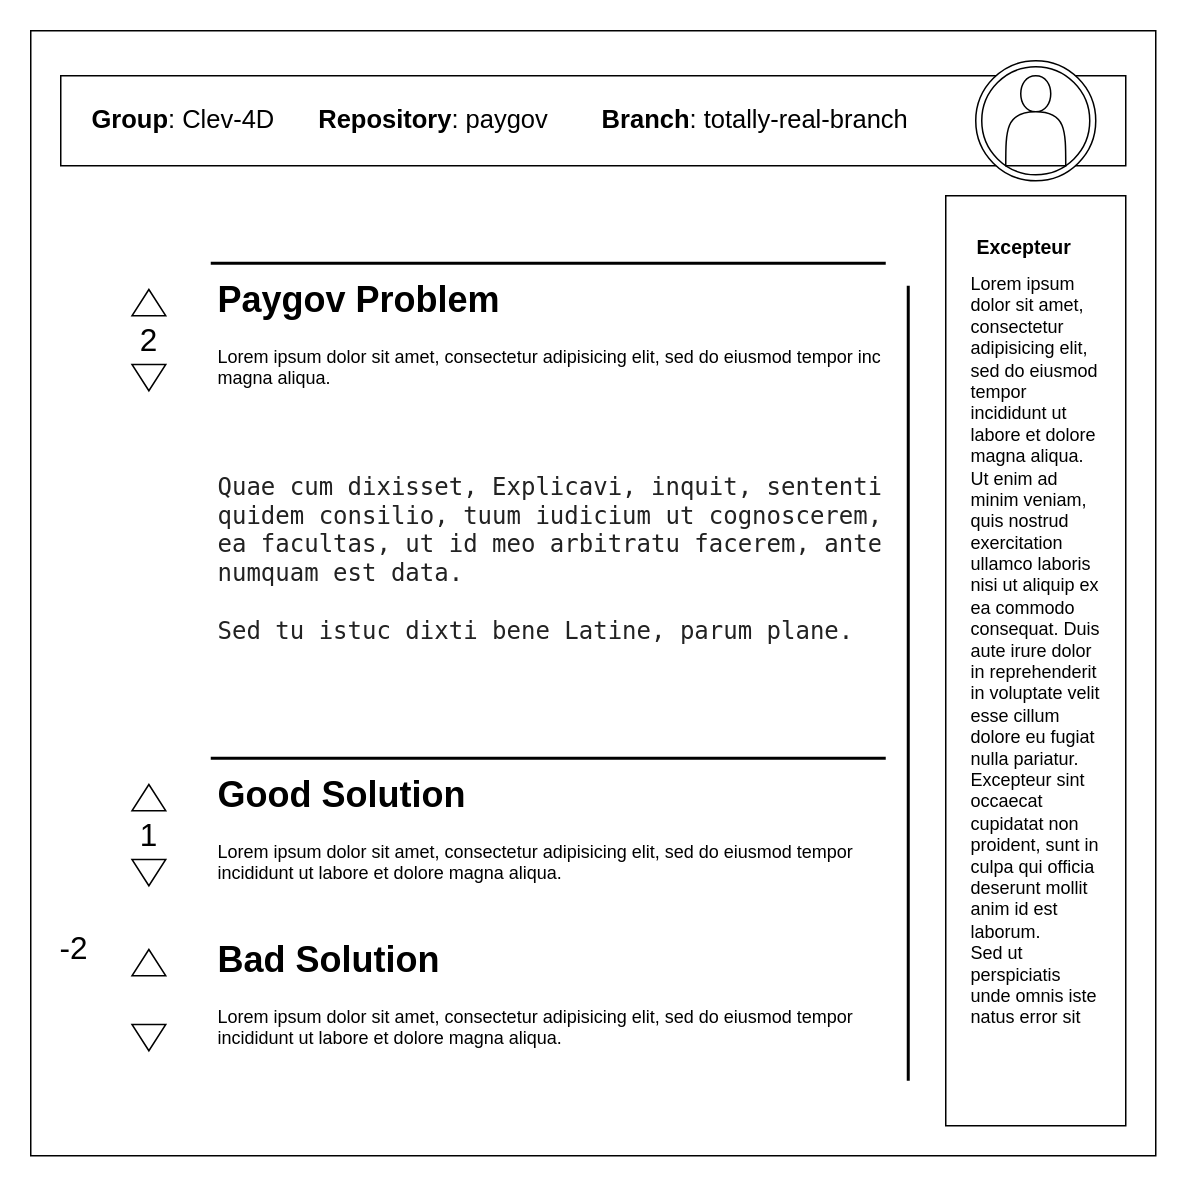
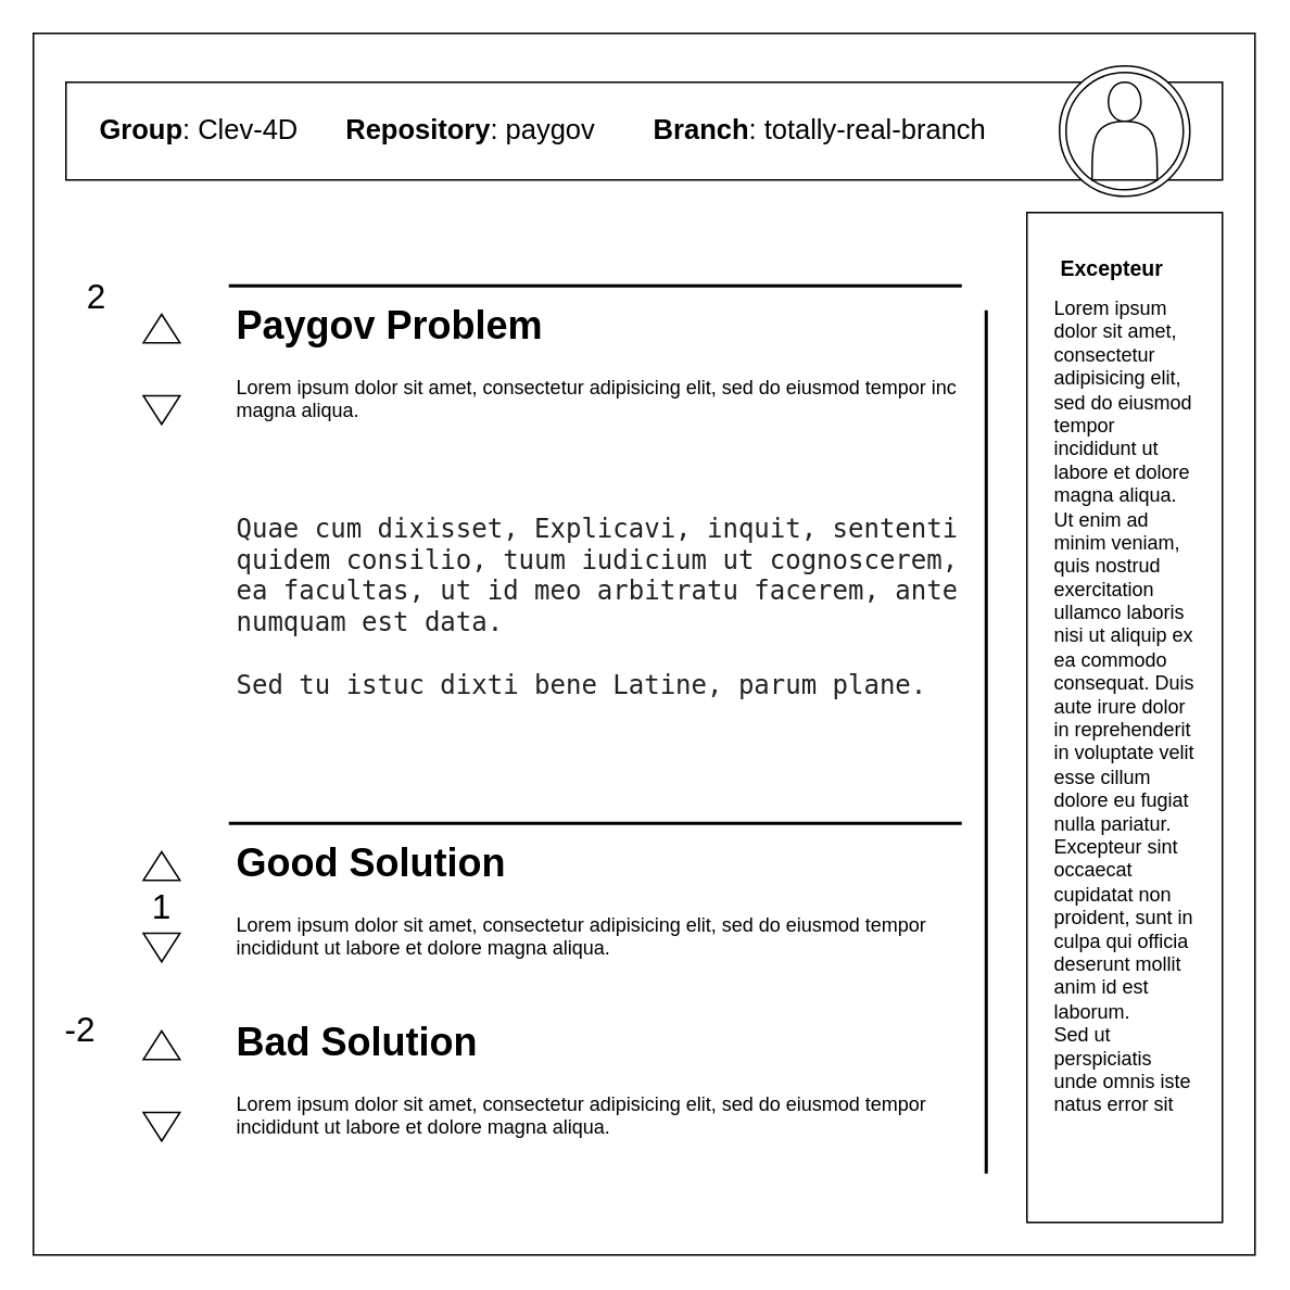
  <mxCell id="0" />
  <mxCell id="1" parent="0" />
  <mxCell id="2" value="" style="whiteSpace=wrap;html=1;aspect=fixed;" vertex="1" parent="1"><mxGeometry x="20" y="20" width="750" height="750" as="geometry" /></mxCell>
  <mxCell id="3" value="&lt;h1&gt;Paygov Problem&lt;/h1&gt;&lt;p&gt;Lorem ipsum dolor sit amet, consectetur adipisicing elit, sed do eiusmod tempor incididunt ut labore et dolore magna aliqua.&lt;/p&gt;&lt;pre style=&quot;box-sizing: border-box ; font-family: monospace , monospace ; font-size: 16px ; margin-top: 0px ; margin-bottom: 1.5rem ; color: rgb(34 , 34 , 34)&quot;&gt;&lt;br&gt;&lt;/pre&gt;&lt;pre style=&quot;box-sizing: border-box ; font-family: monospace , monospace ; font-size: 16px ; margin-top: 0px ; margin-bottom: 1.5rem ; color: rgb(34 , 34 , 34)&quot;&gt;Quae cum dixisset, Explicavi, inquit, sententiam meam, et eo&lt;br&gt;quidem consilio, tuum iudicium ut cognoscerem, quoniam mihi&lt;br&gt;ea facultas, ut id meo arbitratu facerem, ante hoc tempus&lt;br&gt;numquam est data.&lt;br&gt;&lt;br&gt;Sed tu istuc dixti bene Latine, parum plane.&lt;/pre&gt;&lt;p&gt;&lt;br&gt;&lt;/p&gt;" style="text;html=1;strokeColor=none;fillColor=none;spacing=5;spacingTop=-20;whiteSpace=wrap;overflow=hidden;rounded=0;" vertex="1" parent="1"><mxGeometry x="140" y="180" width="450" height="250" as="geometry" /></mxCell>
  <mxCell id="4" value="" style="line;strokeWidth=2;direction=south;html=1;" vertex="1" parent="1"><mxGeometry x="600" y="190" width="10" height="530" as="geometry" /></mxCell>
  <mxCell id="5" value="" style="rounded=0;whiteSpace=wrap;html=1;" vertex="1" parent="1"><mxGeometry x="40" y="50" width="710" height="60" as="geometry" /></mxCell>
  <mxCell id="6" value="" style="rounded=0;whiteSpace=wrap;html=1;align=left;" vertex="1" parent="1"><mxGeometry x="630" y="130" width="120" height="620" as="geometry" /></mxCell>
  <mxCell id="7" value="&lt;h1&gt;Good Solution&lt;/h1&gt;&lt;p&gt;Lorem ipsum dolor sit amet, consectetur adipisicing elit, sed do eiusmod tempor incididunt ut labore et dolore magna aliqua.&lt;/p&gt;" style="text;html=1;strokeColor=none;fillColor=none;spacing=5;spacingTop=-20;whiteSpace=wrap;overflow=hidden;rounded=0;" vertex="1" parent="1"><mxGeometry x="140" y="510" width="450" height="120" as="geometry" /></mxCell>
  <mxCell id="8" value="" style="line;strokeWidth=2;html=1;" vertex="1" parent="1"><mxGeometry x="140" y="500" width="450" height="10" as="geometry" /></mxCell>
  <mxCell id="9" value="" style="html=1;shadow=0;dashed=0;align=center;verticalAlign=middle;shape=mxgraph.arrows2.arrow;dy=0.6;dx=40;flipH=1;notch=0;rotation=90;" vertex="1" parent="1"><mxGeometry x="90" y="520" width="17.5" height="22.5" as="geometry" /></mxCell>
  <mxCell id="10" value="" style="html=1;shadow=0;dashed=0;align=center;verticalAlign=middle;shape=mxgraph.arrows2.arrow;dy=0.6;dx=40;flipH=1;notch=0;rotation=-90;" vertex="1" parent="1"><mxGeometry x="90" y="570" width="17.5" height="22.5" as="geometry" /></mxCell>
  <mxCell id="11" value="&lt;h1&gt;Bad Solution&lt;/h1&gt;&lt;p&gt;Lorem ipsum dolor sit amet, consectetur adipisicing elit, sed do eiusmod tempor incididunt ut labore et dolore magna aliqua.&lt;/p&gt;" style="text;html=1;strokeColor=none;fillColor=none;spacing=5;spacingTop=-20;whiteSpace=wrap;overflow=hidden;rounded=0;" vertex="1" parent="1"><mxGeometry x="140" y="620" width="450" height="120" as="geometry" /></mxCell>
  <mxCell id="12" value="" style="html=1;shadow=0;dashed=0;align=center;verticalAlign=middle;shape=mxgraph.arrows2.arrow;dy=0.6;dx=40;flipH=1;notch=0;rotation=90;" vertex="1" parent="1"><mxGeometry x="90" y="630" width="17.5" height="22.5" as="geometry" /></mxCell>
  <mxCell id="13" value="" style="html=1;shadow=0;dashed=0;align=center;verticalAlign=middle;shape=mxgraph.arrows2.arrow;dy=0.6;dx=40;flipH=1;notch=0;rotation=-90;" vertex="1" parent="1"><mxGeometry x="90" y="680" width="17.5" height="22.5" as="geometry" /></mxCell>
  <mxCell id="14" value="" style="html=1;shadow=0;dashed=0;align=center;verticalAlign=middle;shape=mxgraph.arrows2.arrow;dy=0.6;dx=40;flipH=1;notch=0;rotation=90;" vertex="1" parent="1"><mxGeometry x="90" y="190" width="17.5" height="22.5" as="geometry" /></mxCell>
  <mxCell id="15" value="" style="html=1;shadow=0;dashed=0;align=center;verticalAlign=middle;shape=mxgraph.arrows2.arrow;dy=0.6;dx=40;flipH=1;notch=0;rotation=-90;" vertex="1" parent="1"><mxGeometry x="90" y="240" width="17.5" height="22.5" as="geometry" /></mxCell>
- <mxCell id="16" value="&lt;font style=&quot;font-size: 21px&quot;&gt;2&lt;/font&gt;" style="text;html=1;strokeColor=none;fillColor=none;align=center;verticalAlign=middle;whiteSpace=wrap;rounded=0;" vertex="1" parent="1"><mxGeometry x="78.75" y="212.5" width="40" height="27.5" as="geometry" /></mxCell>
+ <mxCell id="16" value="&lt;font style=&quot;font-size: 21px&quot;&gt;2&lt;/font&gt;" style="text;html=1;strokeColor=none;fillColor=none;align=center;verticalAlign=middle;whiteSpace=wrap;rounded=0;" vertex="1" parent="1"><mxGeometry x="38.75" y="167.5" width="40" height="27.5" as="geometry" /></mxCell>
  <mxCell id="17" value="&lt;font style=&quot;font-size: 21px&quot;&gt;1&lt;/font&gt;" style="text;html=1;strokeColor=none;fillColor=none;align=center;verticalAlign=middle;whiteSpace=wrap;rounded=0;" vertex="1" parent="1"><mxGeometry x="78.75" y="542.5" width="40" height="27.5" as="geometry" /></mxCell>
  <mxCell id="18" value="&lt;font style=&quot;font-size: 21px&quot;&gt;-2&lt;/font&gt;" style="text;html=1;strokeColor=none;fillColor=none;align=center;verticalAlign=middle;whiteSpace=wrap;rounded=0;" vertex="1" parent="1"><mxGeometry x="28.75" y="617.5" width="40" height="27.5" as="geometry" /></mxCell>
  <mxCell id="19" value="&lt;font style=&quot;font-size: 17px&quot;&gt;&lt;b&gt;Group&lt;/b&gt;: Clev-4D&lt;span style=&quot;white-space: pre&quot;&gt;&#09;&lt;/span&gt;&lt;b&gt;Repository&lt;/b&gt;: paygov&lt;span style=&quot;white-space: pre&quot;&gt;&#09;&lt;/span&gt;&lt;b&gt;Branch&lt;/b&gt;: totally-real-branch&lt;span&gt;&lt;/span&gt;&lt;/font&gt;" style="text;html=1;strokeColor=none;fillColor=none;align=left;verticalAlign=middle;whiteSpace=wrap;rounded=0;" vertex="1" parent="1"><mxGeometry x="58.75" y="70" width="551.25" height="20" as="geometry" /></mxCell>
  <mxCell id="20" value="" style="line;strokeWidth=2;html=1;" vertex="1" parent="1"><mxGeometry x="140" y="170" width="450" height="10" as="geometry" /></mxCell>
  <mxCell id="21" value="" style="ellipse;shape=doubleEllipse;whiteSpace=wrap;html=1;aspect=fixed;" vertex="1" parent="1"><mxGeometry x="650" y="40" width="80" height="80" as="geometry" /></mxCell>
  <mxCell id="22" value="" style="shape=actor;whiteSpace=wrap;html=1;" vertex="1" parent="1"><mxGeometry x="670" y="50" width="40" height="60" as="geometry" /></mxCell>
  <mxCell id="23" value="Lorem ipsum dolor sit amet, consectetur adipisicing elit, sed do eiusmod tempor incididunt ut labore et dolore magna aliqua. Ut enim ad minim veniam, quis nostrud exercitation ullamco laboris nisi ut aliquip ex ea commodo consequat. Duis aute irure dolor in reprehenderit in voluptate velit esse cillum dolore eu fugiat nulla pariatur. Excepteur sint occaecat cupidatat non proident, sunt in culpa qui officia deserunt mollit anim id est laborum.&lt;br&gt;Sed ut perspiciatis unde omnis iste natus error sit" style="text;spacingTop=-5;whiteSpace=wrap;html=1;align=left;fontSize=12;fontFamily=Helvetica;fillColor=none;strokeColor=none;" vertex="1" parent="1"><mxGeometry x="645" y="180" width="90" height="350" as="geometry" /></mxCell>
  <mxCell id="24" value="Excepteur" style="text;strokeColor=none;fillColor=none;spacingLeft=4;spacingRight=4;overflow=hidden;rotatable=0;points=[[0,0.5],[1,0.5]];portConstraint=eastwest;fontSize=13;fontStyle=1;strokeWidth=1;" vertex="1" parent="1"><mxGeometry x="645" y="150" width="85" height="30" as="geometry" /></mxCell>
